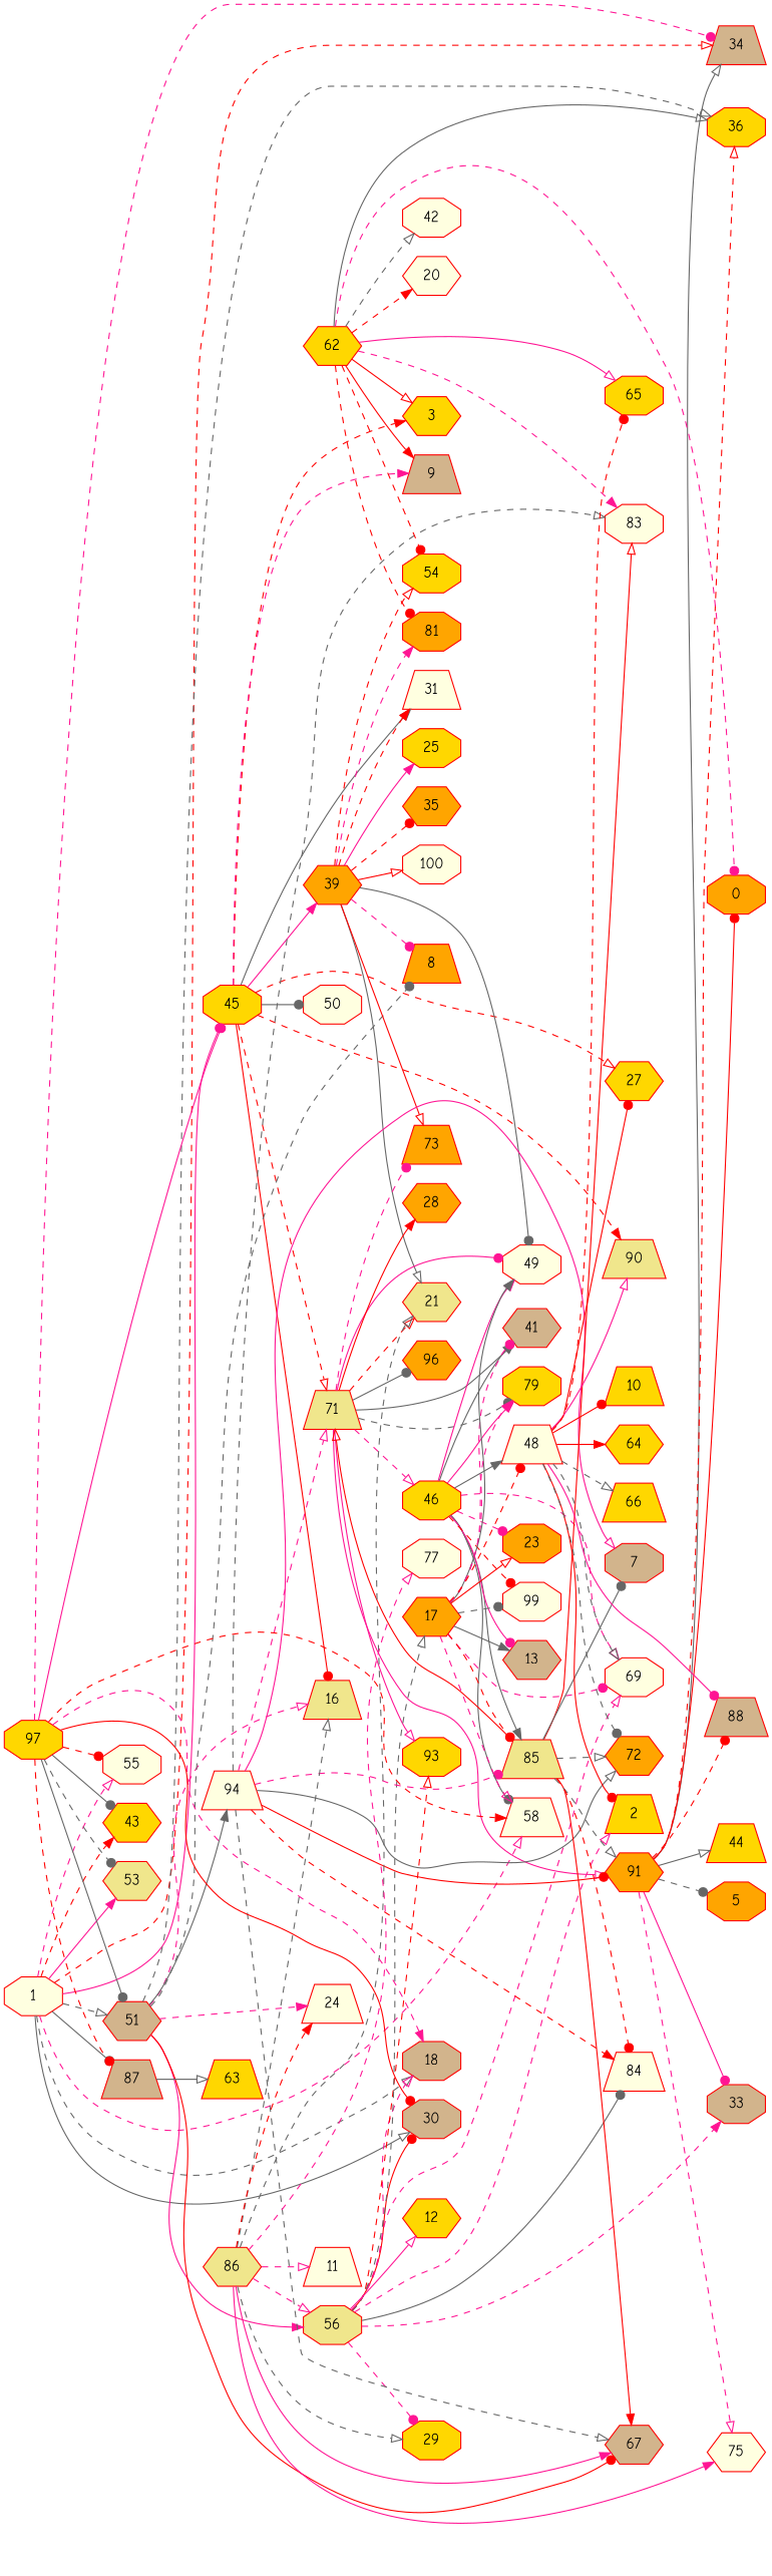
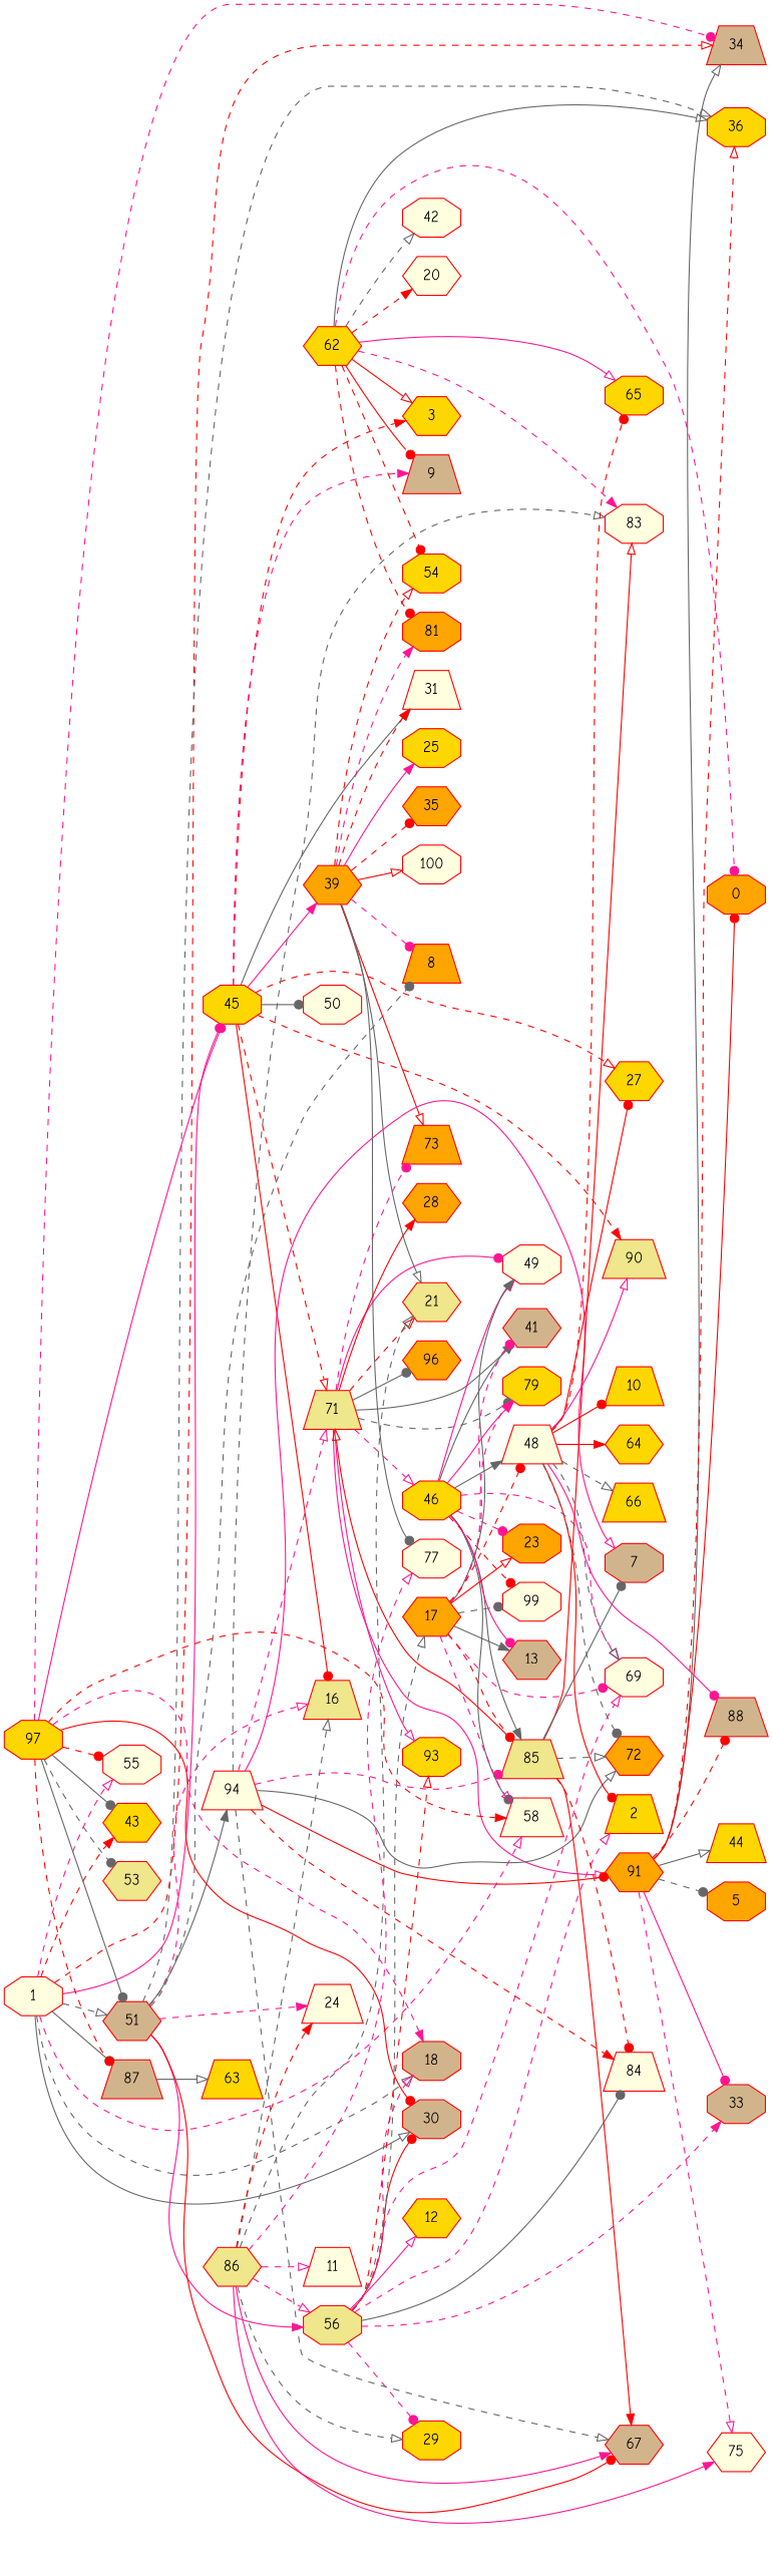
  digraph {
    fontname="Comic Neue"
    rankdir=LR
    node [color=Red fillcolor=gold fontname="Comic Neue" shape=octagon style=filled]
    edge [arrowhead=onormal color=deeppink fontname="Comic Neue" style=dashed]
    1 [fillcolor=lightyellow]
    18 [fillcolor=tan]
    30 [fillcolor=tan]
    34 [fillcolor=tan shape=trapezium]
    43 [shape=hexagon]
    45
    51 [fillcolor=tan shape=hexagon]
    53 [fillcolor=khaki shape=hexagon]
    55 [fillcolor=lightyellow]
    58 [fillcolor=lightyellow shape=trapezium]
    87 [fillcolor=tan shape=trapezium]
    39 [fillcolor=orange shape=hexagon]
    31 [fillcolor=lightyellow shape=trapezium]
    3 [shape=hexagon]
    9 [fillcolor=tan shape=trapezium]
    27 [shape=hexagon]
    50 [fillcolor=lightyellow]
    71 [fillcolor=khaki shape=trapezium]
    90 [fillcolor=khaki shape=trapezium]
    16 [fillcolor=khaki shape=trapezium]
    8 [fillcolor=orange shape=trapezium]
    56 [fillcolor=khaki]
    24 [fillcolor=lightyellow shape=trapezium]
    36
    67 [fillcolor=tan shape=hexagon]
    94 [fillcolor=lightyellow shape=trapezium]
    63 [shape=trapezium]
    21 [fillcolor=khaki shape=hexagon]
    25
    35 [fillcolor=orange shape=hexagon]
    54
    73 [fillcolor=orange shape=trapezium]
    77 [fillcolor=lightyellow]
    81 [fillcolor=orange]
    100 [fillcolor=lightyellow]
    10 [shape=trapezium]
    41 [fillcolor=tan shape=hexagon]
    49 [fillcolor=lightyellow]
    79
    91 [fillcolor=orange shape=hexagon]
    46
    93
    28 [fillcolor=orange shape=hexagon]
    96 [fillcolor=orange shape=hexagon]
    17 [fillcolor=orange shape=hexagon]
    69 [fillcolor=lightyellow]
    84 [fillcolor=lightyellow shape=trapezium]
    2 [shape=trapezium]
    12 [shape=hexagon]
    29
    33 [fillcolor=tan]
    85 [fillcolor=khaki shape=trapezium]
    72 [fillcolor=orange shape=hexagon]
    83 [fillcolor=lightyellow]
    7 [fillcolor=tan]
    13 [fillcolor=tan shape=hexagon]
    23 [fillcolor=orange]
    48 [fillcolor=lightyellow shape=trapezium]
    99 [fillcolor=lightyellow]
    64 [shape=hexagon]
    65
    66 [shape=trapezium]
    88 [fillcolor=tan shape=trapezium]
    0 [fillcolor=orange]
    75 [fillcolor=lightyellow shape=hexagon]
    5 [fillcolor=orange]
    44 [shape=trapezium]
    62 [shape=hexagon]
    20 [fillcolor=lightyellow shape=hexagon]
    42 [fillcolor=lightyellow]
    86 [fillcolor=khaki shape=hexagon]
    11 [fillcolor=lightyellow shape=trapezium]
    97
    1 -> 18 [color=gray40]
    1 -> 30 [color=gray40 style=solid]
    1 -> 34 [color=red]
    1 -> 43 [arrowhead=normal color=red]
    1 -> 45 [arrowhead=dot style=solid]
    1 -> 51 [color=gray40]
-   1 -> 53 [arrowhead=normal style=solid]
    1 -> 55
    1 -> 58
    1 -> 87 [arrowhead=dot color=gray40 style=solid]
    45 -> 39 [arrowhead=normal style=solid]
    45 -> 31 [arrowhead=normal color=gray40 style=solid]
    45 -> 3 [arrowhead=normal color=red]
    45 -> 9 [arrowhead=normal]
    45 -> 27 [color=red]
    45 -> 50 [arrowhead=dot color=gray40 style=solid]
    45 -> 71 [color=red]
    45 -> 90 [arrowhead=normal color=red]
    45 -> 16 [arrowhead=dot color=red style=solid]
    51 -> 16
    51 -> 8 [arrowhead=dot color=gray40]
    51 -> 56 [arrowhead=normal style=solid]
    51 -> 24 [arrowhead=normal]
    51 -> 36 [color=gray40]
    51 -> 67 [arrowhead=dot color=red style=solid]
    51 -> 94 [arrowhead=normal color=gray40 style=solid]
    87 -> 63 [color=gray40 style=solid]
    39 -> 31 [arrowhead=normal color=red]
    39 -> 8 [arrowhead=dot]
    39 -> 21 [color=gray40 style=solid]
    39 -> 25 [arrowhead=normal style=solid]
    39 -> 35 [arrowhead=dot color=red]
    39 -> 54 [color=red]
    39 -> 73 [color=red style=solid]
-   39 -> 49 [arrowhead=dot color=gray40 style=solid]
+   39 -> 77 [arrowhead=dot color=gray40 style=solid]
    39 -> 81 [arrowhead=normal]
    39 -> 100 [color=red style=solid]
    71 -> 21 [color=red]
    71 -> 73 [arrowhead=dot]
    71 -> 41 [arrowhead=normal color=gray40 style=solid]
    71 -> 49 [arrowhead=dot style=solid]
    71 -> 79 [arrowhead=dot color=gray40]
    71 -> 91 [style=solid]
    71 -> 46
    71 -> 93 [style=solid]
    71 -> 28 [arrowhead=normal color=red style=solid]
    71 -> 96 [arrowhead=dot color=gray40 style=solid]
    56 -> 18
    56 -> 30 [arrowhead=dot color=red style=solid]
    56 -> 93 [color=red]
    56 -> 17 [color=gray40]
    56 -> 69
    56 -> 84 [arrowhead=dot color=gray40 style=solid]
    56 -> 2
    56 -> 12 [style=solid]
    56 -> 29 [arrowhead=dot]
    56 -> 33 [arrowhead=normal]
    94 -> 71
    94 -> 67 [color=gray40]
    94 -> 91 [arrowhead=dot color=red style=solid]
    94 -> 84 [arrowhead=normal color=red]
    94 -> 85 [arrowhead=dot]
    94 -> 72 [color=gray40 style=solid]
    94 -> 83 [color=gray40]
    94 -> 7 [style=solid]
    91 -> 34 [color=gray40 style=solid]
    91 -> 36 [color=red]
    91 -> 33 [arrowhead=dot style=solid]
    91 -> 88 [arrowhead=dot color=red]
    91 -> 0 [arrowhead=dot color=red style=solid]
    91 -> 75
    91 -> 5 [arrowhead=dot color=gray40]
    91 -> 44 [color=gray40 style=solid]
    46 -> 58 [arrowhead=dot color=gray40 style=solid]
    46 -> 41 [color=gray40 style=solid]
    46 -> 49 [arrowhead=normal style=solid]
    46 -> 79 [arrowhead=normal style=solid]
    46 -> 69
    46 -> 85 [arrowhead=normal color=gray40 style=solid]
    46 -> 13 [arrowhead=dot style=solid]
    46 -> 23 [arrowhead=dot]
    46 -> 48 [arrowhead=normal color=gray40 style=solid]
    46 -> 99 [arrowhead=dot color=red]
    17 -> 58
    17 -> 41 [arrowhead=dot]
    17 -> 49 [arrowhead=normal color=gray40 style=solid]
    17 -> 79 [arrowhead=normal]
    17 -> 69 [arrowhead=dot]
    17 -> 85 [arrowhead=dot color=red]
    17 -> 13 [arrowhead=normal color=gray40 style=solid]
    17 -> 23 [color=red style=solid]
    17 -> 48 [arrowhead=dot color=red]
    17 -> 99 [arrowhead=dot color=gray40]
    85 -> 71 [color=red style=solid]
    85 -> 67 [arrowhead=normal color=red style=solid]
-   85 -> 91 [color=gray40]
    85 -> 84 [arrowhead=dot color=red]
    85 -> 72 [color=gray40]
    85 -> 83 [color=red style=solid]
    85 -> 7 [arrowhead=dot color=gray40 style=solid]
    48 -> 27 [arrowhead=dot color=red style=solid]
    48 -> 90 [style=solid]
    48 -> 10 [arrowhead=dot color=red style=solid]
    48 -> 69 [color=gray40]
    48 -> 2 [arrowhead=dot color=red style=solid]
    48 -> 72 [arrowhead=dot color=gray40]
    48 -> 64 [arrowhead=normal color=red style=solid]
    48 -> 65 [arrowhead=dot color=red]
    48 -> 66 [color=gray40]
    48 -> 88 [arrowhead=dot style=solid]
    62 -> 3 [color=red style=solid]
-   62 -> 9 [arrowhead=normal color=red style=solid]
+   62 -> 9 [arrowhead=dot color=red style=solid]
    62 -> 36 [color=gray40 style=solid]
    62 -> 54 [arrowhead=dot color=red]
    62 -> 81 [arrowhead=dot color=red]
    62 -> 83 [arrowhead=normal]
    62 -> 65 [style=solid]
    62 -> 0 [arrowhead=dot]
    62 -> 20 [arrowhead=normal color=red]
    62 -> 42 [color=gray40]
    86 -> 16 [color=gray40]
    86 -> 56
    86 -> 24 [arrowhead=normal color=red]
    86 -> 67 [arrowhead=normal style=solid]
    86 -> 21 [color=gray40]
    86 -> 77
    86 -> 29 [color=gray40]
    86 -> 75 [arrowhead=normal style=solid]
    86 -> 11
    97 -> 18 [arrowhead=normal]
    97 -> 30 [arrowhead=dot color=red style=solid]
    97 -> 34 [arrowhead=dot]
    97 -> 43 [arrowhead=dot color=gray40 style=solid]
    97 -> 45 [arrowhead=dot style=solid]
    97 -> 51 [arrowhead=dot color=gray40 style=solid]
    97 -> 53 [arrowhead=dot color=gray40]
    97 -> 55 [arrowhead=dot color=red]
    97 -> 58 [arrowhead=normal color=red]
    97 -> 87 [arrowhead=dot color=red]
  }
